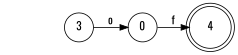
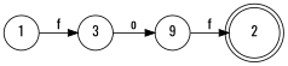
  digraph {
    fontname=Oswald
    rankdir=LR
    node [fontname=Oswald shape=circle]
    edge [fontname=Oswald]
-   2 [shape=doublecircle label=4]
-   0
+   2 [shape=doublecircle]
+   0 [label=9]
+   1
    3
    0 -> 2 [label=f]
+   1 -> 3 [label=f]
    3 -> 0 [label=o]
  }
